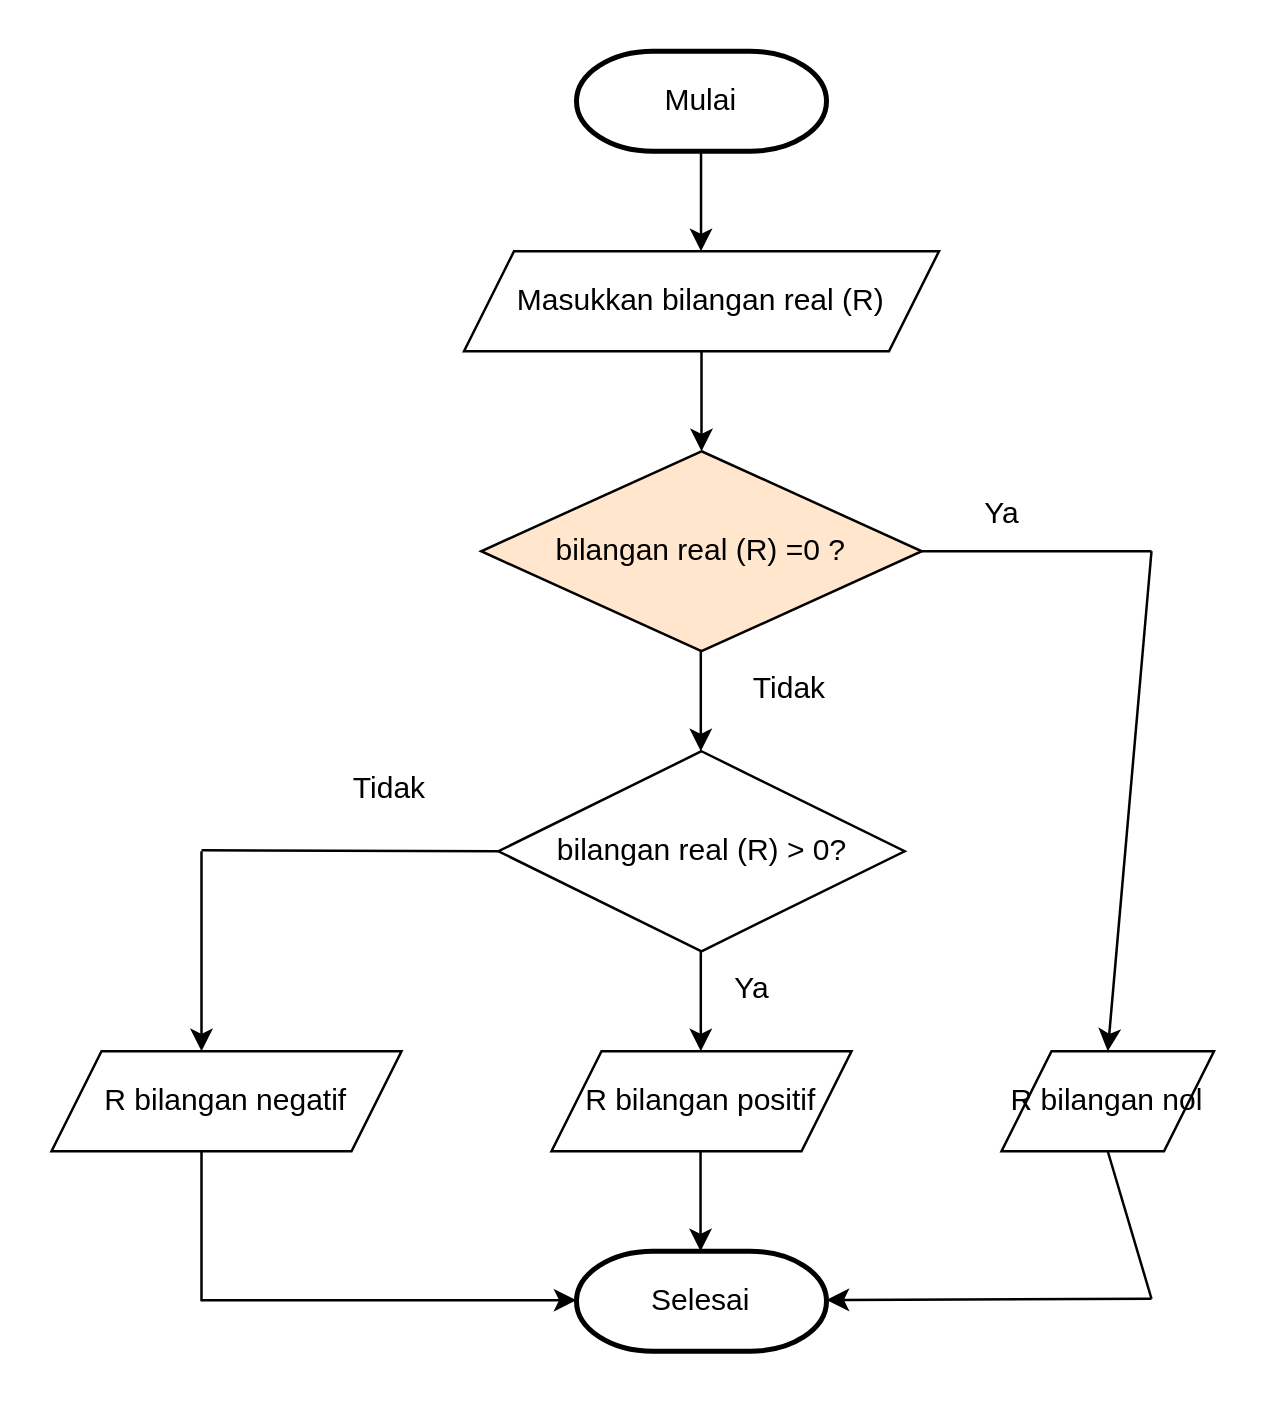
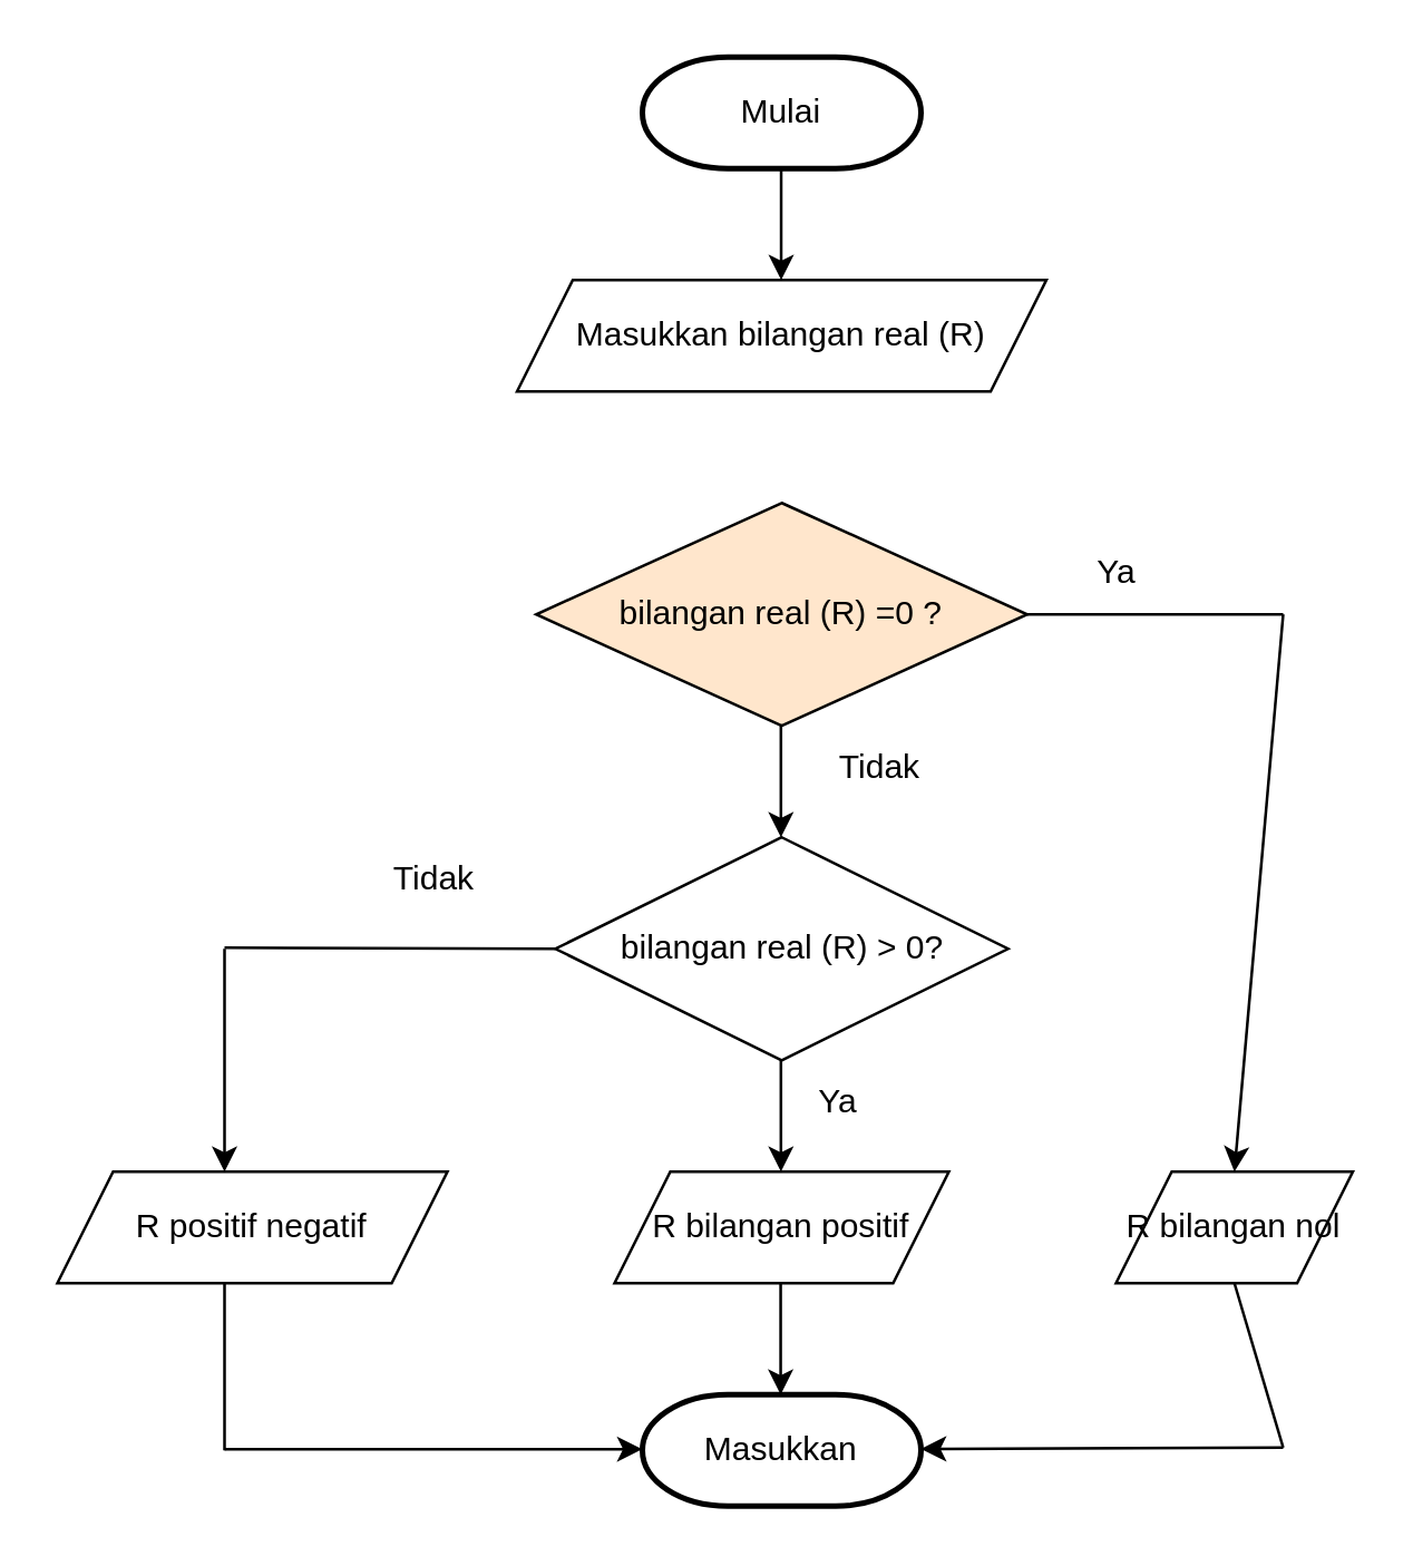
  <mxCell id="0" />
  <mxCell id="1" parent="0" />
  <mxCell id="2" value="Mulai" style="strokeWidth=2;html=1;shape=mxgraph.flowchart.terminator;whiteSpace=wrap;" vertex="1" parent="1"><mxGeometry x="230" y="20" width="100" height="40" as="geometry" /></mxCell>
  <mxCell id="3" value="Masukkan bilangan real (R)" style="shape=parallelogram;perimeter=parallelogramPerimeter;whiteSpace=wrap;html=1;fixedSize=1;" vertex="1" parent="1"><mxGeometry x="185" y="100" width="190" height="40" as="geometry" /></mxCell>
  <mxCell id="4" value="bilangan real (R) =0 ?" style="rhombus;whiteSpace=wrap;html=1;fillColor=#ffe6cc;" vertex="1" parent="1"><mxGeometry x="191.88" y="180" width="176.25" height="80" as="geometry" /></mxCell>
  <mxCell id="5" value="R bilangan nol" style="shape=parallelogram;perimeter=parallelogramPerimeter;whiteSpace=wrap;html=1;fixedSize=1;" vertex="1" parent="1"><mxGeometry x="400" y="420" width="85" height="40" as="geometry" /></mxCell>
  <mxCell id="6" value="bilangan real (R) &amp;gt; 0?" style="rhombus;whiteSpace=wrap;html=1;" vertex="1" parent="1"><mxGeometry x="198.75" y="300" width="162.5" height="80" as="geometry" /></mxCell>
  <mxCell id="7" value="R bilangan positif" style="shape=parallelogram;perimeter=parallelogramPerimeter;whiteSpace=wrap;html=1;fixedSize=1;" vertex="1" parent="1"><mxGeometry x="220" y="420" width="120" height="40" as="geometry" /></mxCell>
- <mxCell id="8" value="R bilangan negatif" style="shape=parallelogram;perimeter=parallelogramPerimeter;whiteSpace=wrap;html=1;fixedSize=1;" vertex="1" parent="1"><mxGeometry x="20" y="420" width="140" height="40" as="geometry" /></mxCell>
- <mxCell id="9" value="Selesai" style="strokeWidth=2;html=1;shape=mxgraph.flowchart.terminator;whiteSpace=wrap;" vertex="1" parent="1"><mxGeometry x="230" y="500" width="100" height="40" as="geometry" /></mxCell>
+ <mxCell id="8" value="R positif negatif" style="shape=parallelogram;perimeter=parallelogramPerimeter;whiteSpace=wrap;html=1;fixedSize=1;" vertex="1" parent="1"><mxGeometry x="20" y="420" width="140" height="40" as="geometry" /></mxCell>
+ <mxCell id="9" value="Masukkan" style="strokeWidth=2;html=1;shape=mxgraph.flowchart.terminator;whiteSpace=wrap;" vertex="1" parent="1"><mxGeometry x="230" y="500" width="100" height="40" as="geometry" /></mxCell>
  <mxCell id="10" value="" style="endArrow=none;html=1;rounded=0;entryX=1;entryY=0.5;entryDx=0;entryDy=0;" edge="1" parent="1" target="4"><mxGeometry width="50" height="50" relative="1" as="geometry"><mxPoint x="460" y="220" as="sourcePoint" /><mxPoint x="340" y="250" as="targetPoint" /></mxGeometry></mxCell>
  <mxCell id="11" value="" style="endArrow=none;html=1;rounded=0;entryX=0.5;entryY=1;entryDx=0;entryDy=0;" edge="1" parent="1" target="5"><mxGeometry width="50" height="50" relative="1" as="geometry"><mxPoint x="460" y="519" as="sourcePoint" /><mxPoint x="330" y="519.41" as="targetPoint" /></mxGeometry></mxCell>
  <mxCell id="12" value="" style="endArrow=none;html=1;rounded=0;" edge="1" parent="1"><mxGeometry width="50" height="50" relative="1" as="geometry"><mxPoint x="80" y="460" as="sourcePoint" /><mxPoint x="80" y="520" as="targetPoint" /></mxGeometry></mxCell>
- <mxCell id="13" value="" style="endArrow=classic;html=1;rounded=0;exitX=0.5;exitY=1;exitDx=0;exitDy=0;entryX=0.5;entryY=0;entryDx=0;entryDy=0;" edge="1" parent="1" source="3" target="4"><mxGeometry width="50" height="50" relative="1" as="geometry"><mxPoint x="200" y="380" as="sourcePoint" /><mxPoint x="250" y="330" as="targetPoint" /></mxGeometry></mxCell>
  <mxCell id="14" value="" style="endArrow=classic;html=1;rounded=0;exitX=0.5;exitY=1;exitDx=0;exitDy=0;entryX=0.5;entryY=0;entryDx=0;entryDy=0;" edge="1" parent="1"><mxGeometry width="50" height="50" relative="1" as="geometry"><mxPoint x="279.81" y="60" as="sourcePoint" /><mxPoint x="279.81" y="100" as="targetPoint" /></mxGeometry></mxCell>
  <mxCell id="15" value="" style="endArrow=classic;html=1;rounded=0;exitX=0.5;exitY=1;exitDx=0;exitDy=0;entryX=0.5;entryY=0;entryDx=0;entryDy=0;" edge="1" parent="1"><mxGeometry width="50" height="50" relative="1" as="geometry"><mxPoint x="279.72" y="260" as="sourcePoint" /><mxPoint x="279.72" y="300" as="targetPoint" /></mxGeometry></mxCell>
  <mxCell id="16" value="" style="endArrow=classic;html=1;rounded=0;exitX=0.5;exitY=1;exitDx=0;exitDy=0;entryX=0.5;entryY=0;entryDx=0;entryDy=0;" edge="1" parent="1"><mxGeometry width="50" height="50" relative="1" as="geometry"><mxPoint x="279.72" y="380" as="sourcePoint" /><mxPoint x="279.72" y="420" as="targetPoint" /></mxGeometry></mxCell>
  <mxCell id="17" value="" style="endArrow=classic;html=1;rounded=0;exitX=0.5;exitY=1;exitDx=0;exitDy=0;" edge="1" parent="1"><mxGeometry width="50" height="50" relative="1" as="geometry"><mxPoint x="80" y="340" as="sourcePoint" /><mxPoint x="80" y="420" as="targetPoint" /></mxGeometry></mxCell>
  <mxCell id="18" value="" style="endArrow=classic;html=1;rounded=0;entryX=0.5;entryY=0;entryDx=0;entryDy=0;" edge="1" parent="1" target="5"><mxGeometry width="50" height="50" relative="1" as="geometry"><mxPoint x="460" y="220" as="sourcePoint" /><mxPoint x="459.5" y="300" as="targetPoint" /></mxGeometry></mxCell>
  <mxCell id="19" value="" style="endArrow=none;html=1;rounded=0;entryX=1;entryY=0.5;entryDx=0;entryDy=0;exitX=0;exitY=0.5;exitDx=0;exitDy=0;" edge="1" parent="1" source="6"><mxGeometry width="50" height="50" relative="1" as="geometry"><mxPoint x="172" y="339.62" as="sourcePoint" /><mxPoint x="80" y="339.62" as="targetPoint" /></mxGeometry></mxCell>
  <mxCell id="20" value="" style="endArrow=classic;html=1;rounded=0;exitX=0.5;exitY=1;exitDx=0;exitDy=0;entryX=0.5;entryY=0;entryDx=0;entryDy=0;" edge="1" parent="1"><mxGeometry width="50" height="50" relative="1" as="geometry"><mxPoint x="279.62" y="460" as="sourcePoint" /><mxPoint x="279.62" y="500" as="targetPoint" /></mxGeometry></mxCell>
  <mxCell id="21" value="" style="endArrow=classic;html=1;rounded=0;exitX=0.5;exitY=1;exitDx=0;exitDy=0;entryX=0;entryY=0.5;entryDx=0;entryDy=0;entryPerimeter=0;" edge="1" parent="1"><mxGeometry width="50" height="50" relative="1" as="geometry"><mxPoint x="80" y="519.57" as="sourcePoint" /><mxPoint x="230" y="519.57" as="targetPoint" /></mxGeometry></mxCell>
  <mxCell id="22" value="" style="endArrow=classic;html=1;rounded=0;entryX=0;entryY=0.5;entryDx=0;entryDy=0;entryPerimeter=0;" edge="1" parent="1"><mxGeometry width="50" height="50" relative="1" as="geometry"><mxPoint x="460" y="519" as="sourcePoint" /><mxPoint x="330" y="519.47" as="targetPoint" /></mxGeometry></mxCell>
  <mxCell id="23" value="Ya" style="text;html=1;align=center;verticalAlign=middle;resizable=0;points=[];autosize=1;strokeColor=none;fillColor=none;" vertex="1" parent="1"><mxGeometry x="380" y="190" width="40" height="30" as="geometry" /></mxCell>
  <mxCell id="24" value="Ya" style="text;html=1;align=center;verticalAlign=middle;resizable=0;points=[];autosize=1;strokeColor=none;fillColor=none;" vertex="1" parent="1"><mxGeometry x="280" y="380" width="40" height="30" as="geometry" /></mxCell>
  <mxCell id="25" value="Tidak" style="text;html=1;align=center;verticalAlign=middle;resizable=0;points=[];autosize=1;strokeColor=none;fillColor=none;" vertex="1" parent="1"><mxGeometry x="130" y="300" width="50" height="30" as="geometry" /></mxCell>
  <mxCell id="26" value="Tidak" style="text;html=1;align=center;verticalAlign=middle;resizable=0;points=[];autosize=1;strokeColor=none;fillColor=none;" vertex="1" parent="1"><mxGeometry x="290" y="260" width="50" height="30" as="geometry" /></mxCell>
